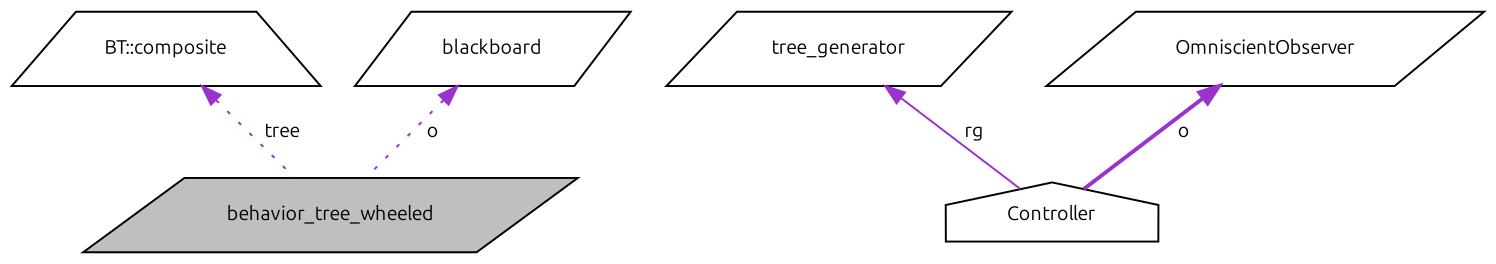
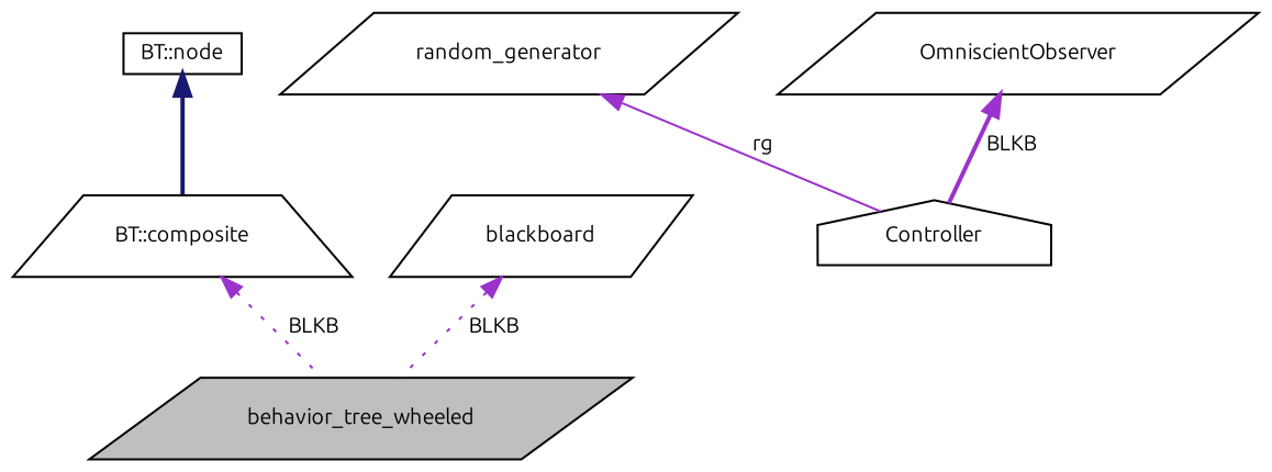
  digraph {
    fontname=Ubuntu
    node [color=black fillcolor=white fontname=Ubuntu fontsize=10 shape=parallelogram style=filled]
    edge [color=darkorchid3 dir=back fontname=Ubuntu fontsize=10 labelfontname=Helvetica labelfontsize=10 style=bold]
    n1 [fillcolor=grey75 fontcolor=black height=0.2 label=behavior_tree_wheeled width=0.4]
    n2 [height=0.2 label=Controller shape=house width=0.4]
-   n3 [height=0.2 label=tree_generator width=0.4]
+   n3 [height=0.2 label=random_generator width=0.4]
    n4 [height=0.2 label=OmniscientObserver width=0.4]
    n5 [height=0.2 label="BT::composite" shape=trapezium width=0.4]
+   n6 [height=0.2 label="BT::node" shape=box width=0.4]
    n7 [height=0.2 label=blackboard width=0.4]
    n3 -> n2 [label=" rg" style=solid]
-   n4 -> n2 [label=" o"]
-   n5 -> n1 [label=" tree" style=dotted]
-   n7 -> n1 [label=" o" style=dotted]
+   n4 -> n2 [label=" BLKB"]
+   n5 -> n1 [label=" BLKB" style=dotted]
+   n6 -> n5 [color=midnightblue]
+   n7 -> n1 [label=" BLKB" style=dotted]
  }
